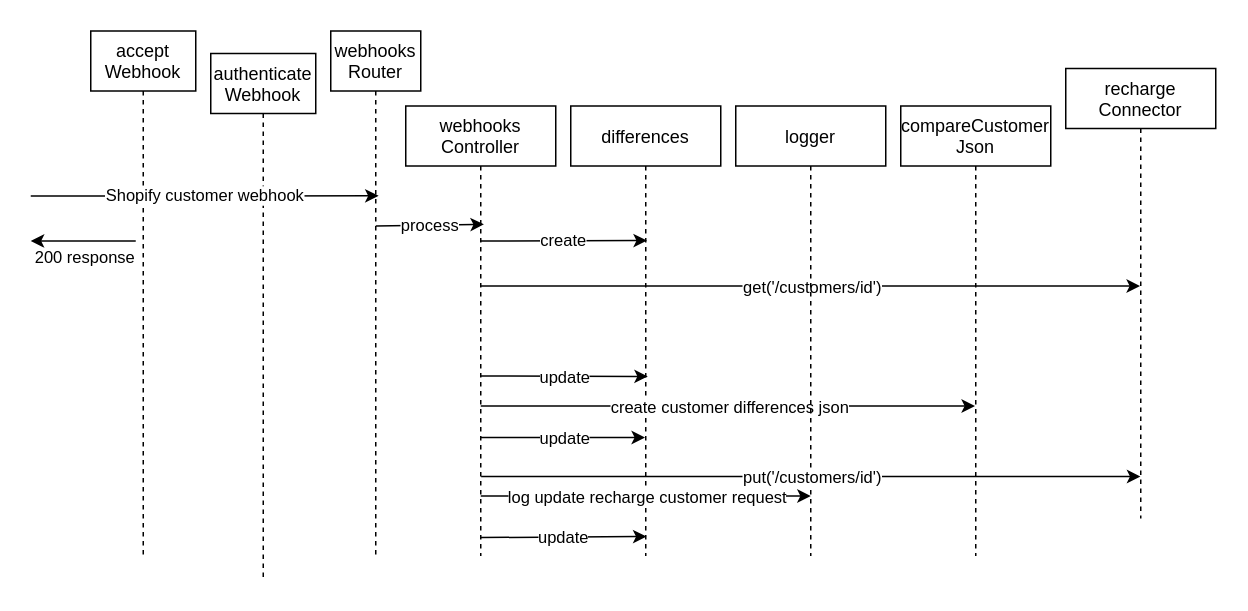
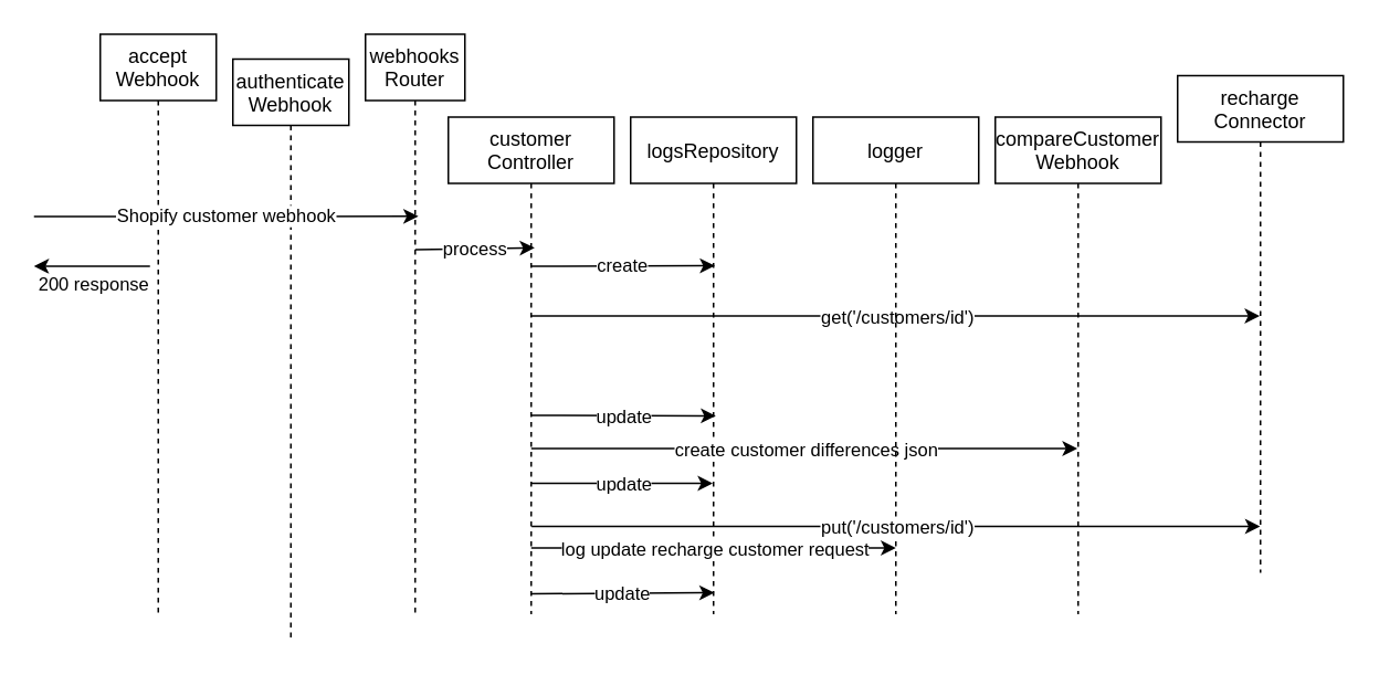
  <mxCell id="0" />
  <mxCell id="1" parent="0" />
  <mxCell id="2" value="accept&#10;Webhook" style="shape=umlLifeline;perimeter=lifelinePerimeter;container=1;collapsible=0;recursiveResize=0;rounded=0;shadow=0;strokeWidth=1;" parent="1" vertex="1"><mxGeometry x="60" y="20" width="70" height="350" as="geometry" /></mxCell>
  <mxCell id="3" value="" style="endArrow=classic;html=1;rounded=0;" edge="1" parent="2"><mxGeometry relative="1" as="geometry"><mxPoint x="30" y="140" as="sourcePoint" /><mxPoint x="-40" y="140" as="targetPoint" /></mxGeometry></mxCell>
  <mxCell id="4" value="200 response" style="edgeLabel;resizable=0;html=1;align=center;verticalAlign=middle;" connectable="0" vertex="1" parent="3"><mxGeometry relative="1" as="geometry"><mxPoint y="10" as="offset" /></mxGeometry></mxCell>
  <mxCell id="5" value="authenticate&#10;Webhook" style="shape=umlLifeline;perimeter=lifelinePerimeter;container=1;collapsible=0;recursiveResize=0;rounded=0;shadow=0;strokeWidth=1;" parent="1" vertex="1"><mxGeometry x="140" y="35" width="70" height="350" as="geometry" /></mxCell>
  <mxCell id="6" value="webhooks&#10;Router" style="shape=umlLifeline;perimeter=lifelinePerimeter;container=1;collapsible=0;recursiveResize=0;rounded=0;shadow=0;strokeWidth=1;" vertex="1" parent="1"><mxGeometry x="220" y="20" width="60" height="350" as="geometry" /></mxCell>
  <mxCell id="7" value="" style="endArrow=classic;html=1;rounded=0;entryX=0.521;entryY=0.263;entryDx=0;entryDy=0;entryPerimeter=0;" edge="1" parent="6" target="9"><mxGeometry relative="1" as="geometry"><mxPoint x="30" y="130" as="sourcePoint" /><mxPoint x="130" y="130" as="targetPoint" /></mxGeometry></mxCell>
  <mxCell id="8" value="process" style="edgeLabel;resizable=0;html=1;align=center;verticalAlign=middle;" connectable="0" vertex="1" parent="7"><mxGeometry relative="1" as="geometry" /></mxCell>
- <mxCell id="9" value="webhooks&#10;Controller" style="shape=umlLifeline;perimeter=lifelinePerimeter;container=1;collapsible=0;recursiveResize=0;rounded=0;shadow=0;strokeWidth=1;" vertex="1" parent="1"><mxGeometry x="270" y="70" width="100" height="300" as="geometry" /></mxCell>
+ <mxCell id="9" value="customer&#10;Controller" style="shape=umlLifeline;perimeter=lifelinePerimeter;container=1;collapsible=0;recursiveResize=0;rounded=0;shadow=0;strokeWidth=1;" vertex="1" parent="1"><mxGeometry x="270" y="70" width="100" height="300" as="geometry" /></mxCell>
  <mxCell id="10" value="" style="endArrow=classic;html=1;rounded=0;entryX=0.508;entryY=0.299;entryDx=0;entryDy=0;entryPerimeter=0;" edge="1" parent="9" target="16"><mxGeometry relative="1" as="geometry"><mxPoint x="50" y="90" as="sourcePoint" /><mxPoint x="150" y="90" as="targetPoint" /></mxGeometry></mxCell>
  <mxCell id="11" value="create" style="edgeLabel;resizable=0;html=1;align=center;verticalAlign=middle;" connectable="0" vertex="1" parent="10"><mxGeometry relative="1" as="geometry" /></mxCell>
  <mxCell id="12" value="" style="endArrow=classic;html=1;rounded=0;" edge="1" parent="9" target="29"><mxGeometry relative="1" as="geometry"><mxPoint x="50" y="120" as="sourcePoint" /><mxPoint x="150" y="120" as="targetPoint" /></mxGeometry></mxCell>
  <mxCell id="13" value="get('/customers/id')" style="edgeLabel;resizable=0;html=1;align=center;verticalAlign=middle;" connectable="0" vertex="1" parent="12"><mxGeometry relative="1" as="geometry" /></mxCell>
  <mxCell id="14" value="" style="endArrow=classic;html=1;rounded=0;entryX=0.514;entryY=0.601;entryDx=0;entryDy=0;entryPerimeter=0;" edge="1" parent="9" target="16"><mxGeometry relative="1" as="geometry"><mxPoint x="50" y="180" as="sourcePoint" /><mxPoint x="150" y="180" as="targetPoint" /></mxGeometry></mxCell>
  <mxCell id="15" value="update" style="edgeLabel;resizable=0;html=1;align=center;verticalAlign=middle;" connectable="0" vertex="1" parent="14"><mxGeometry relative="1" as="geometry" /></mxCell>
- <mxCell id="16" value="differences" style="shape=umlLifeline;perimeter=lifelinePerimeter;container=1;collapsible=0;recursiveResize=0;rounded=0;shadow=0;strokeWidth=1;" vertex="1" parent="1"><mxGeometry x="380" y="70" width="100" height="300" as="geometry" /></mxCell>
+ <mxCell id="16" value="logsRepository" style="shape=umlLifeline;perimeter=lifelinePerimeter;container=1;collapsible=0;recursiveResize=0;rounded=0;shadow=0;strokeWidth=1;" vertex="1" parent="1"><mxGeometry x="380" y="70" width="100" height="300" as="geometry" /></mxCell>
  <mxCell id="17" value="" style="endArrow=classic;html=1;rounded=0;" edge="1" parent="16"><mxGeometry relative="1" as="geometry"><mxPoint x="-60" y="200" as="sourcePoint" /><mxPoint x="269.5" y="200" as="targetPoint" /></mxGeometry></mxCell>
  <mxCell id="18" value="create customer differences json" style="edgeLabel;resizable=0;html=1;align=center;verticalAlign=middle;" connectable="0" vertex="1" parent="17"><mxGeometry relative="1" as="geometry" /></mxCell>
  <mxCell id="19" value="" style="endArrow=classic;html=1;rounded=0;" edge="1" parent="16"><mxGeometry relative="1" as="geometry"><mxPoint x="-60" y="221" as="sourcePoint" /><mxPoint x="49.5" y="221" as="targetPoint" /></mxGeometry></mxCell>
  <mxCell id="20" value="update" style="edgeLabel;resizable=0;html=1;align=center;verticalAlign=middle;" connectable="0" vertex="1" parent="19"><mxGeometry relative="1" as="geometry" /></mxCell>
  <mxCell id="21" value="" style="endArrow=classic;html=1;rounded=0;entryX=0.505;entryY=0.831;entryDx=0;entryDy=0;entryPerimeter=0;" edge="1" parent="16"><mxGeometry relative="1" as="geometry"><mxPoint x="-60" y="287.7" as="sourcePoint" /><mxPoint x="50.5" y="287.0" as="targetPoint" /></mxGeometry></mxCell>
  <mxCell id="22" value="update" style="edgeLabel;resizable=0;html=1;align=center;verticalAlign=middle;" connectable="0" vertex="1" parent="21"><mxGeometry relative="1" as="geometry" /></mxCell>
  <mxCell id="23" value="logger" style="shape=umlLifeline;perimeter=lifelinePerimeter;container=1;collapsible=0;recursiveResize=0;rounded=0;shadow=0;strokeWidth=1;" vertex="1" parent="1"><mxGeometry x="490" y="70" width="100" height="300" as="geometry" /></mxCell>
  <mxCell id="24" value="" style="endArrow=classic;html=1;rounded=0;" edge="1" parent="23"><mxGeometry relative="1" as="geometry"><mxPoint x="-170" y="260" as="sourcePoint" /><mxPoint x="50" y="260" as="targetPoint" /></mxGeometry></mxCell>
  <mxCell id="25" value="log update recharge customer request" style="edgeLabel;resizable=0;html=1;align=center;verticalAlign=middle;" connectable="0" vertex="1" parent="24"><mxGeometry relative="1" as="geometry" /></mxCell>
- <mxCell id="26" value="compareCustomer&#10;Json" style="shape=umlLifeline;perimeter=lifelinePerimeter;container=1;collapsible=0;recursiveResize=0;rounded=0;shadow=0;strokeWidth=1;" vertex="1" parent="1"><mxGeometry x="600" y="70" width="100" height="300" as="geometry" /></mxCell>
+ <mxCell id="26" value="compareCustomer&#10;Webhook" style="shape=umlLifeline;perimeter=lifelinePerimeter;container=1;collapsible=0;recursiveResize=0;rounded=0;shadow=0;strokeWidth=1;" vertex="1" parent="1"><mxGeometry x="600" y="70" width="100" height="300" as="geometry" /></mxCell>
  <mxCell id="27" value="" style="endArrow=classic;html=1;rounded=0;" edge="1" parent="26"><mxGeometry relative="1" as="geometry"><mxPoint x="-279.75" y="247" as="sourcePoint" /><mxPoint x="159.75" y="247" as="targetPoint" /></mxGeometry></mxCell>
  <mxCell id="28" value="put('/customers/id')" style="edgeLabel;resizable=0;html=1;align=center;verticalAlign=middle;" connectable="0" vertex="1" parent="27"><mxGeometry relative="1" as="geometry" /></mxCell>
  <mxCell id="29" value="recharge&#10;Connector" style="shape=umlLifeline;perimeter=lifelinePerimeter;container=1;collapsible=0;recursiveResize=0;rounded=0;shadow=0;strokeWidth=1;" vertex="1" parent="1"><mxGeometry x="710" y="45" width="100" height="300" as="geometry" /></mxCell>
  <mxCell id="30" value="" style="endArrow=classic;html=1;rounded=0;entryX=0.532;entryY=0.314;entryDx=0;entryDy=0;entryPerimeter=0;" edge="1" parent="1" target="6"><mxGeometry relative="1" as="geometry"><mxPoint x="20" y="130" as="sourcePoint" /><mxPoint x="120" y="130" as="targetPoint" /></mxGeometry></mxCell>
  <mxCell id="31" value="Shopify customer webhook" style="edgeLabel;resizable=0;html=1;align=center;verticalAlign=middle;" connectable="0" vertex="1" parent="30"><mxGeometry relative="1" as="geometry" /></mxCell>
